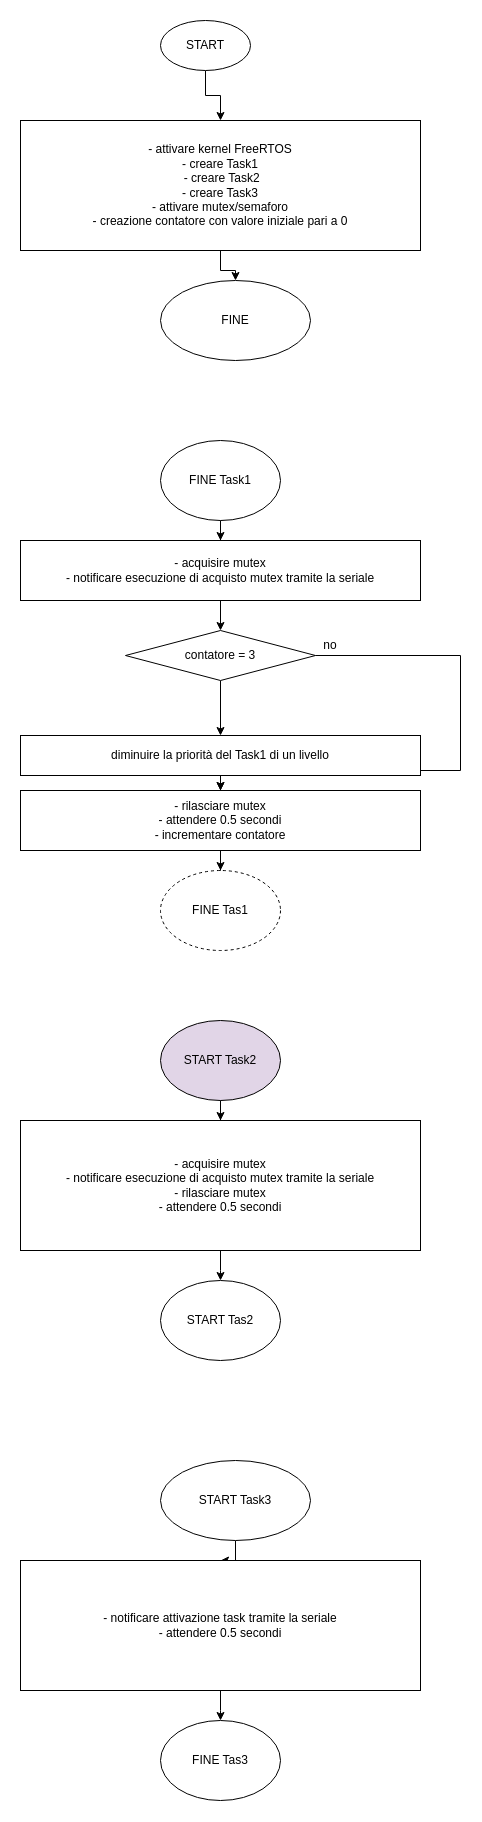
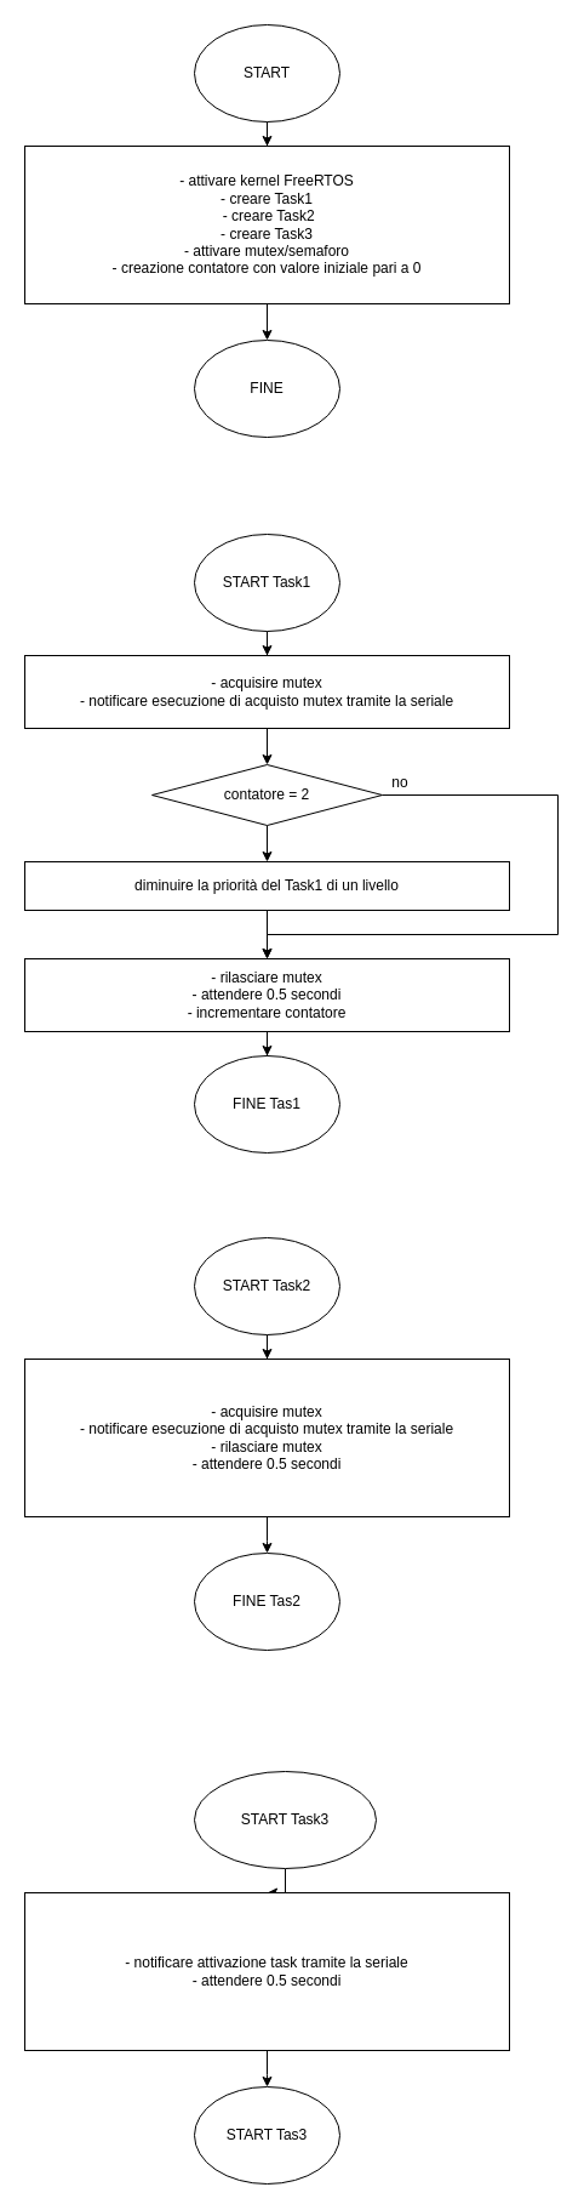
  <mxCell id="0" />
  <mxCell id="1" parent="0" />
  <mxCell id="2" value="" style="edgeStyle=orthogonalEdgeStyle;rounded=0;orthogonalLoop=1;jettySize=auto;html=1;" edge="1" parent="1" source="3" target="5"><mxGeometry relative="1" as="geometry" /></mxCell>
- <mxCell id="3" value="START" style="ellipse;whiteSpace=wrap;html=1;" vertex="1" parent="1"><mxGeometry x="160" y="20" width="90" height="50" as="geometry" /></mxCell>
+ <mxCell id="3" value="START" style="ellipse;whiteSpace=wrap;html=1;" vertex="1" parent="1"><mxGeometry x="160" y="20" width="120" height="80" as="geometry" /></mxCell>
  <mxCell id="4" value="" style="edgeStyle=orthogonalEdgeStyle;rounded=0;orthogonalLoop=1;jettySize=auto;html=1;" edge="1" parent="1" source="5" target="6"><mxGeometry relative="1" as="geometry" /></mxCell>
  <mxCell id="5" value="- attivare kernel FreeRTOS&lt;br&gt;- creare Task1&lt;br&gt;&amp;nbsp;- creare Task2&lt;br&gt;- creare Task3&lt;br&gt;- attivare mutex/semaforo&lt;br&gt;- creazione contatore con valore iniziale pari a 0" style="rounded=0;whiteSpace=wrap;html=1;" vertex="1" parent="1"><mxGeometry x="20" y="120" width="400" height="130" as="geometry" /></mxCell>
- <mxCell id="6" value="FINE" style="ellipse;whiteSpace=wrap;html=1;" vertex="1" parent="1"><mxGeometry x="160" y="280" width="150" height="80" as="geometry" /></mxCell>
+ <mxCell id="6" value="FINE" style="ellipse;whiteSpace=wrap;html=1;" vertex="1" parent="1"><mxGeometry x="160" y="280" width="120" height="80" as="geometry" /></mxCell>
  <mxCell id="7" value="" style="edgeStyle=orthogonalEdgeStyle;rounded=0;orthogonalLoop=1;jettySize=auto;html=1;" edge="1" parent="1" source="8" target="10"><mxGeometry relative="1" as="geometry" /></mxCell>
- <mxCell id="8" value="FINE Task1" style="ellipse;whiteSpace=wrap;html=1;" vertex="1" parent="1"><mxGeometry x="160" y="440" width="120" height="80" as="geometry" /></mxCell>
+ <mxCell id="8" value="START Task1" style="ellipse;whiteSpace=wrap;html=1;" vertex="1" parent="1"><mxGeometry x="160" y="440" width="120" height="80" as="geometry" /></mxCell>
  <mxCell id="9" value="" style="edgeStyle=orthogonalEdgeStyle;rounded=0;orthogonalLoop=1;jettySize=auto;html=1;" edge="1" parent="1" source="10" target="20"><mxGeometry relative="1" as="geometry" /></mxCell>
  <mxCell id="10" value="- acquisire mutex&lt;br&gt;- notificare esecuzione di acquisto mutex tramite la seriale" style="rounded=0;whiteSpace=wrap;html=1;" vertex="1" parent="1"><mxGeometry x="20" y="540" width="400" height="60" as="geometry" /></mxCell>
- <mxCell id="11" value="FINE Tas1" style="ellipse;whiteSpace=wrap;html=1;dashed=1;" vertex="1" parent="1"><mxGeometry x="160" y="870" width="120" height="80" as="geometry" /></mxCell>
+ <mxCell id="11" value="FINE Tas1" style="ellipse;whiteSpace=wrap;html=1;" vertex="1" parent="1"><mxGeometry x="160" y="870" width="120" height="80" as="geometry" /></mxCell>
  <mxCell id="12" value="" style="edgeStyle=orthogonalEdgeStyle;rounded=0;orthogonalLoop=1;jettySize=auto;html=1;" edge="1" parent="1" source="13" target="15"><mxGeometry relative="1" as="geometry" /></mxCell>
- <mxCell id="13" value="START Task2" style="ellipse;whiteSpace=wrap;html=1;fillColor=#e1d5e7;" vertex="1" parent="1"><mxGeometry x="160" y="1020" width="120" height="80" as="geometry" /></mxCell>
+ <mxCell id="13" value="START Task2" style="ellipse;whiteSpace=wrap;html=1;" vertex="1" parent="1"><mxGeometry x="160" y="1020" width="120" height="80" as="geometry" /></mxCell>
  <mxCell id="14" value="" style="edgeStyle=orthogonalEdgeStyle;rounded=0;orthogonalLoop=1;jettySize=auto;html=1;" edge="1" parent="1" source="15"><mxGeometry relative="1" as="geometry"><mxPoint x="220" y="1280" as="targetPoint" /></mxGeometry></mxCell>
  <mxCell id="15" value="- acquisire mutex&lt;br style=&quot;border-color: var(--border-color);&quot;&gt;- notificare esecuzione di acquisto mutex tramite la seriale&lt;br&gt;- rilasciare mutex&lt;br style=&quot;border-color: var(--border-color);&quot;&gt;- attendere 0.5 secondi" style="rounded=0;whiteSpace=wrap;html=1;" vertex="1" parent="1"><mxGeometry x="20" y="1120" width="400" height="130" as="geometry" /></mxCell>
- <mxCell id="16" value="START Tas2" style="ellipse;whiteSpace=wrap;html=1;" vertex="1" parent="1"><mxGeometry x="160" y="1280" width="120" height="80" as="geometry" /></mxCell>
+ <mxCell id="16" value="FINE Tas2" style="ellipse;whiteSpace=wrap;html=1;" vertex="1" parent="1"><mxGeometry x="160" y="1280" width="120" height="80" as="geometry" /></mxCell>
  <mxCell id="17" style="edgeStyle=orthogonalEdgeStyle;rounded=0;orthogonalLoop=1;jettySize=auto;html=1;exitX=0.5;exitY=1;exitDx=0;exitDy=0;" edge="1" parent="1" source="10" target="10"><mxGeometry relative="1" as="geometry" /></mxCell>
  <mxCell id="18" value="" style="edgeStyle=orthogonalEdgeStyle;rounded=0;orthogonalLoop=1;jettySize=auto;html=1;" edge="1" parent="1" source="20" target="22"><mxGeometry relative="1" as="geometry" /></mxCell>
  <mxCell id="19" style="edgeStyle=orthogonalEdgeStyle;rounded=0;orthogonalLoop=1;jettySize=auto;html=1;" edge="1" parent="1" source="20" target="24"><mxGeometry relative="1" as="geometry"><Array as="points"><mxPoint x="460" y="655" /><mxPoint x="460" y="770" /><mxPoint x="220" y="770" /></Array></mxGeometry></mxCell>
- <mxCell id="20" value="contatore = 3" style="rhombus;whiteSpace=wrap;html=1;" vertex="1" parent="1"><mxGeometry x="125" y="630" width="190" height="50" as="geometry" /></mxCell>
+ <mxCell id="20" value="contatore = 2" style="rhombus;whiteSpace=wrap;html=1;" vertex="1" parent="1"><mxGeometry x="125" y="630" width="190" height="50" as="geometry" /></mxCell>
  <mxCell id="21" value="" style="edgeStyle=orthogonalEdgeStyle;rounded=0;orthogonalLoop=1;jettySize=auto;html=1;" edge="1" parent="1" source="22" target="24"><mxGeometry relative="1" as="geometry" /></mxCell>
- <mxCell id="22" value="diminuire la priorità del Task1 di un livello" style="rounded=0;whiteSpace=wrap;html=1;" vertex="1" parent="1"><mxGeometry x="20" y="735" width="400" height="40" as="geometry" /></mxCell>
+ <mxCell id="22" value="diminuire la priorità del Task1 di un livello" style="rounded=0;whiteSpace=wrap;html=1;" vertex="1" parent="1"><mxGeometry x="20" y="710" width="400" height="40" as="geometry" /></mxCell>
  <mxCell id="23" value="" style="edgeStyle=orthogonalEdgeStyle;rounded=0;orthogonalLoop=1;jettySize=auto;html=1;" edge="1" parent="1" source="24" target="11"><mxGeometry relative="1" as="geometry" /></mxCell>
  <mxCell id="24" value="- rilasciare mutex&lt;br style=&quot;border-color: var(--border-color);&quot;&gt;- attendere 0.5 secondi&lt;br style=&quot;border-color: var(--border-color);&quot;&gt;- incrementare contatore" style="rounded=0;whiteSpace=wrap;html=1;" vertex="1" parent="1"><mxGeometry x="20" y="790" width="400" height="60" as="geometry" /></mxCell>
  <mxCell id="25" value="no" style="text;html=1;strokeColor=none;fillColor=none;align=center;verticalAlign=middle;whiteSpace=wrap;rounded=0;" vertex="1" parent="1"><mxGeometry x="300" y="630" width="60" height="30" as="geometry" /></mxCell>
  <mxCell id="26" value="" style="edgeStyle=orthogonalEdgeStyle;rounded=0;orthogonalLoop=1;jettySize=auto;html=1;" edge="1" parent="1" source="27" target="29"><mxGeometry relative="1" as="geometry" /></mxCell>
  <mxCell id="27" value="START Task3" style="ellipse;whiteSpace=wrap;html=1;" vertex="1" parent="1"><mxGeometry x="160" y="1460" width="150" height="80" as="geometry" /></mxCell>
  <mxCell id="28" value="" style="edgeStyle=orthogonalEdgeStyle;rounded=0;orthogonalLoop=1;jettySize=auto;html=1;" edge="1" parent="1" source="29"><mxGeometry relative="1" as="geometry"><mxPoint x="220" y="1720" as="targetPoint" /></mxGeometry></mxCell>
  <mxCell id="29" value="- notificare attivazione task tramite la seriale&lt;br&gt;- attendere 0.5 secondi" style="rounded=0;whiteSpace=wrap;html=1;" vertex="1" parent="1"><mxGeometry x="20" y="1560" width="400" height="130" as="geometry" /></mxCell>
- <mxCell id="30" value="FINE Tas3" style="ellipse;whiteSpace=wrap;html=1;" vertex="1" parent="1"><mxGeometry x="160" y="1720" width="120" height="80" as="geometry" /></mxCell>
+ <mxCell id="30" value="START Tas3" style="ellipse;whiteSpace=wrap;html=1;" vertex="1" parent="1"><mxGeometry x="160" y="1720" width="120" height="80" as="geometry" /></mxCell>
